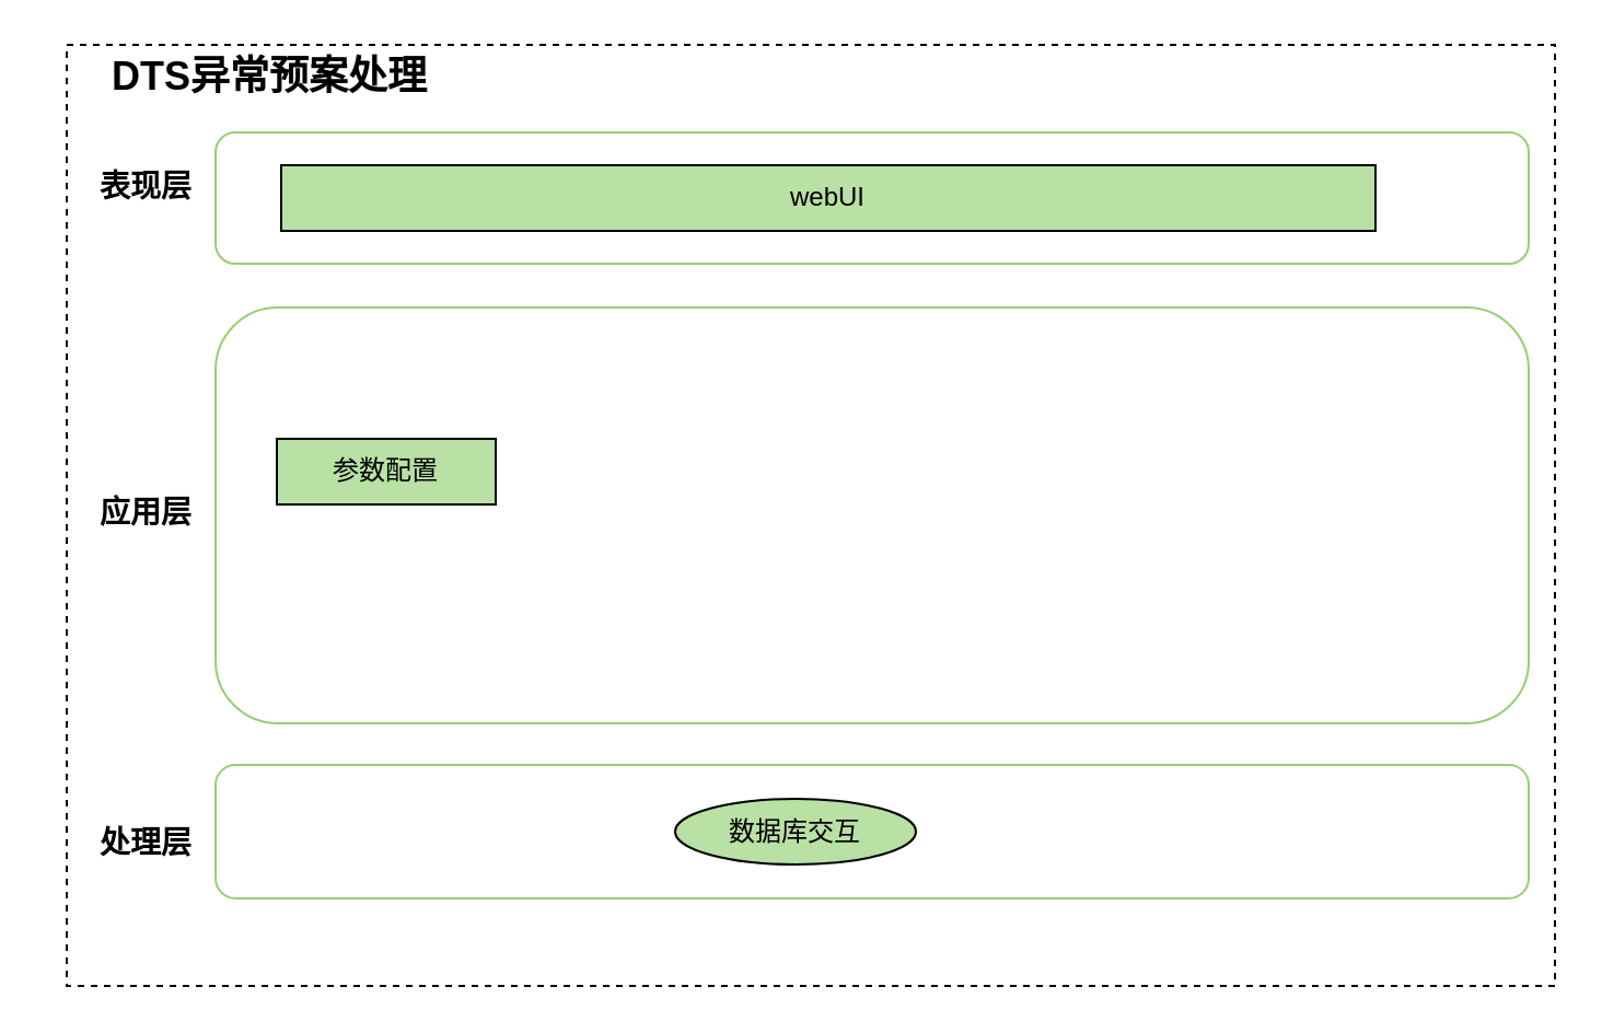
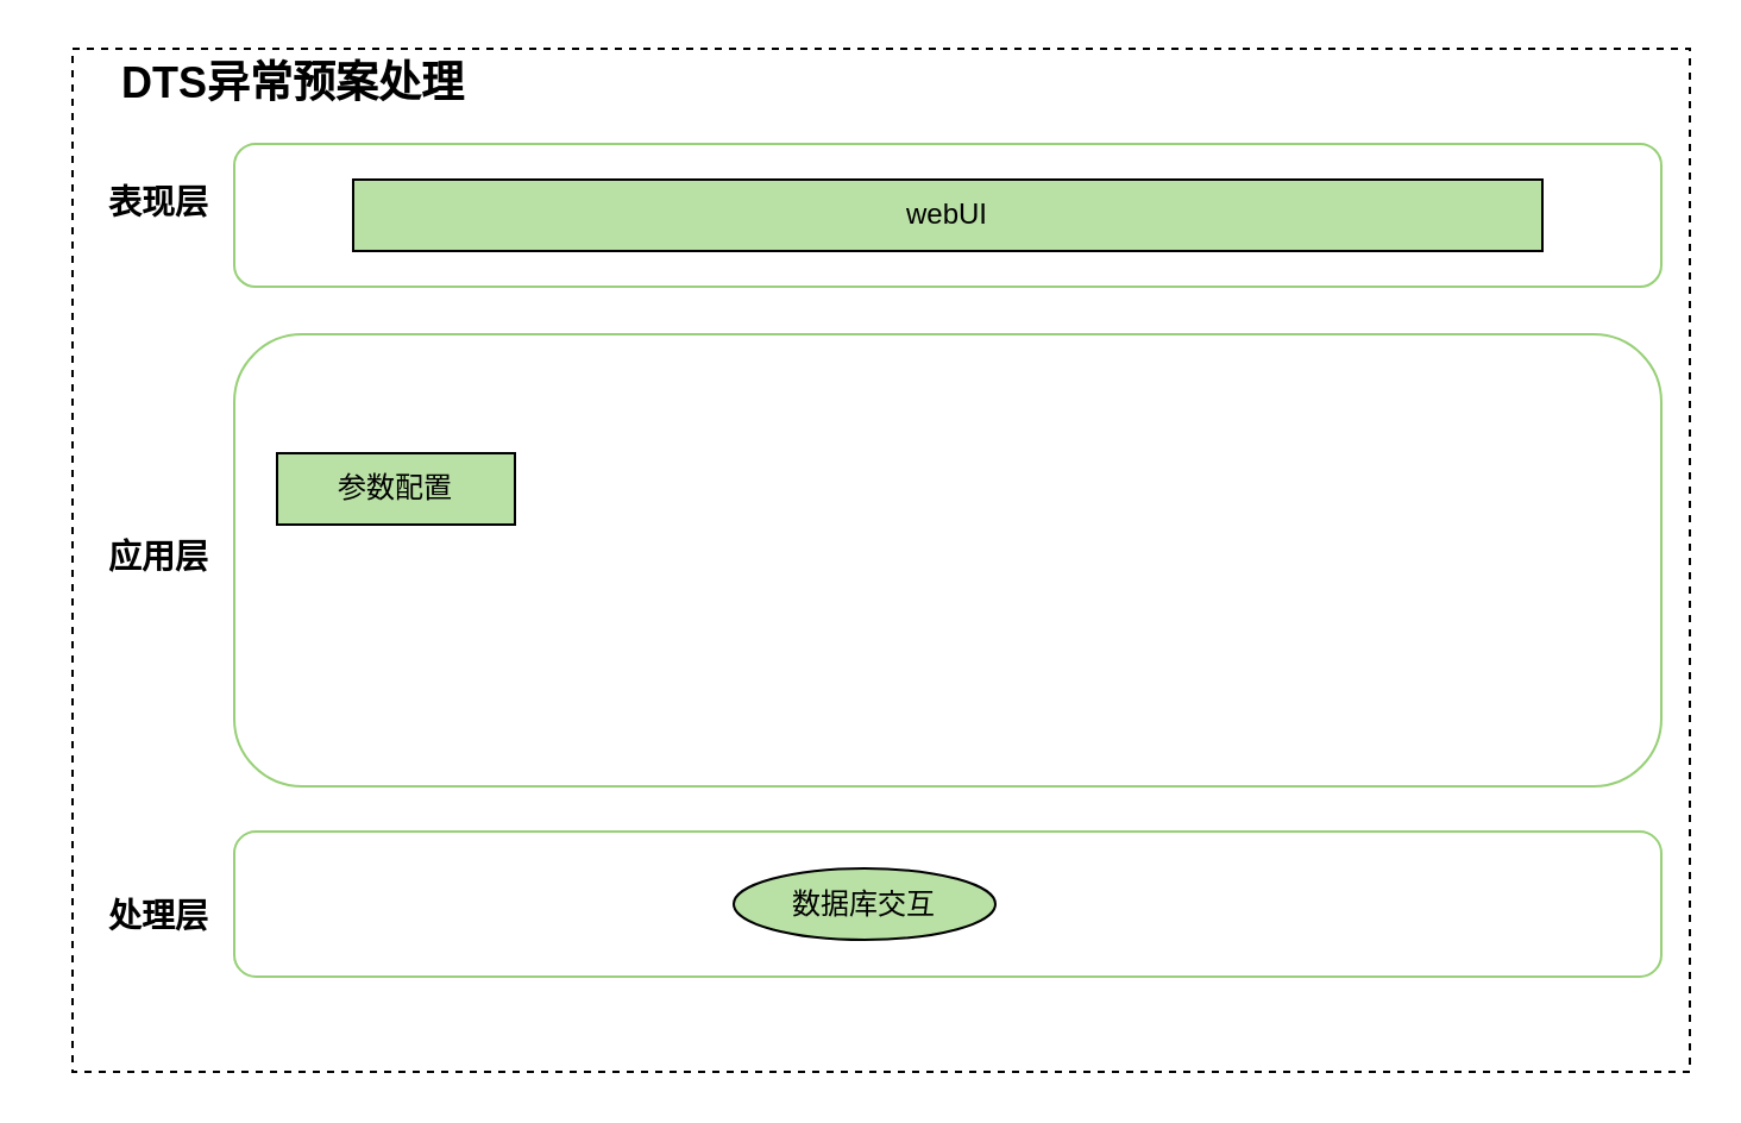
  <mxCell id="0" />
  <mxCell id="1" parent="0" />
  <mxCell id="2" value="" style="rounded=0;whiteSpace=wrap;html=1;dashed=1;" vertex="1" parent="1"><mxGeometry x="30" y="20" width="680" height="430" as="geometry" /></mxCell>
  <mxCell id="3" value="" style="rounded=1;whiteSpace=wrap;html=1;fontSize=12;fillColor=#FFFFFF;strokeColor=#97D077;" vertex="1" parent="1"><mxGeometry x="98" y="140" width="600" height="190" as="geometry" /></mxCell>
  <mxCell id="4" value="" style="rounded=1;whiteSpace=wrap;html=1;strokeColor=#97D077;fillColor=#FFFFFF;" vertex="1" parent="1"><mxGeometry x="98" y="349" width="600" height="61" as="geometry" /></mxCell>
  <mxCell id="5" value="&lt;font style=&quot;font-size: 14px&quot;&gt;&lt;b&gt;应用层&lt;/b&gt;&lt;/font&gt;" style="text;html=1;strokeColor=none;fillColor=none;align=center;verticalAlign=middle;whiteSpace=wrap;rounded=0;" vertex="1" parent="1"><mxGeometry x="20" y="219" width="92.5" height="30" as="geometry" /></mxCell>
  <mxCell id="6" value="&lt;font style=&quot;font-size: 14px&quot;&gt;&lt;b&gt;处理层&lt;/b&gt;&lt;/font&gt;" style="text;html=1;strokeColor=none;fillColor=none;align=center;verticalAlign=middle;whiteSpace=wrap;rounded=0;" vertex="1" parent="1"><mxGeometry x="20" y="370" width="92.5" height="30" as="geometry" /></mxCell>
  <mxCell id="7" value="" style="rounded=1;whiteSpace=wrap;html=1;fontSize=12;fillColor=#FFFFFF;strokeColor=#97D077;" vertex="1" parent="1"><mxGeometry x="98" y="60" width="600" height="60" as="geometry" /></mxCell>
- <mxCell id="8" value="webUI" style="rounded=0;whiteSpace=wrap;html=1;fontSize=12;fillColor=#B9E0A5;" vertex="1" parent="1"><mxGeometry x="128" y="75" width="500" height="30" as="geometry" /></mxCell>
+ <mxCell id="8" value="webUI" style="rounded=0;whiteSpace=wrap;html=1;fontSize=12;fillColor=#B9E0A5;" vertex="1" parent="1"><mxGeometry x="148" y="75" width="500" height="30" as="geometry" /></mxCell>
  <mxCell id="9" value="&lt;font style=&quot;font-size: 14px&quot;&gt;&lt;b&gt;表现层&lt;/b&gt;&lt;/font&gt;" style="text;html=1;strokeColor=none;fillColor=none;align=center;verticalAlign=middle;whiteSpace=wrap;rounded=0;" vertex="1" parent="1"><mxGeometry x="20" y="70" width="92.5" height="30" as="geometry" /></mxCell>
  <mxCell id="10" value="数据库交互" style="ellipse;whiteSpace=wrap;html=1;fontSize=12;fillColor=#B9E0A5;" vertex="1" parent="1"><mxGeometry x="308" y="364.5" width="110" height="30" as="geometry" /></mxCell>
  <mxCell id="11" value="&lt;b&gt;&lt;font style=&quot;font-size: 18px&quot;&gt;DTS异常预案处理&lt;/font&gt;&lt;/b&gt;" style="text;html=1;strokeColor=none;fillColor=none;align=center;verticalAlign=middle;whiteSpace=wrap;rounded=0;fontFamily=Helvetica;" vertex="1" parent="1"><mxGeometry x="48" y="20" width="150" height="30" as="geometry" /></mxCell>
- <mxCell id="12" value="参数配置" style="rounded=0;whiteSpace=wrap;html=1;fontSize=12;fillColor=#B9E0A5;" vertex="1" parent="1"><mxGeometry x="126" y="200" width="100" height="30" as="geometry" /></mxCell>
+ <mxCell id="12" value="参数配置" style="rounded=0;whiteSpace=wrap;html=1;fontSize=12;fillColor=#B9E0A5;" vertex="1" parent="1"><mxGeometry x="116" y="190" width="100" height="30" as="geometry" /></mxCell>
